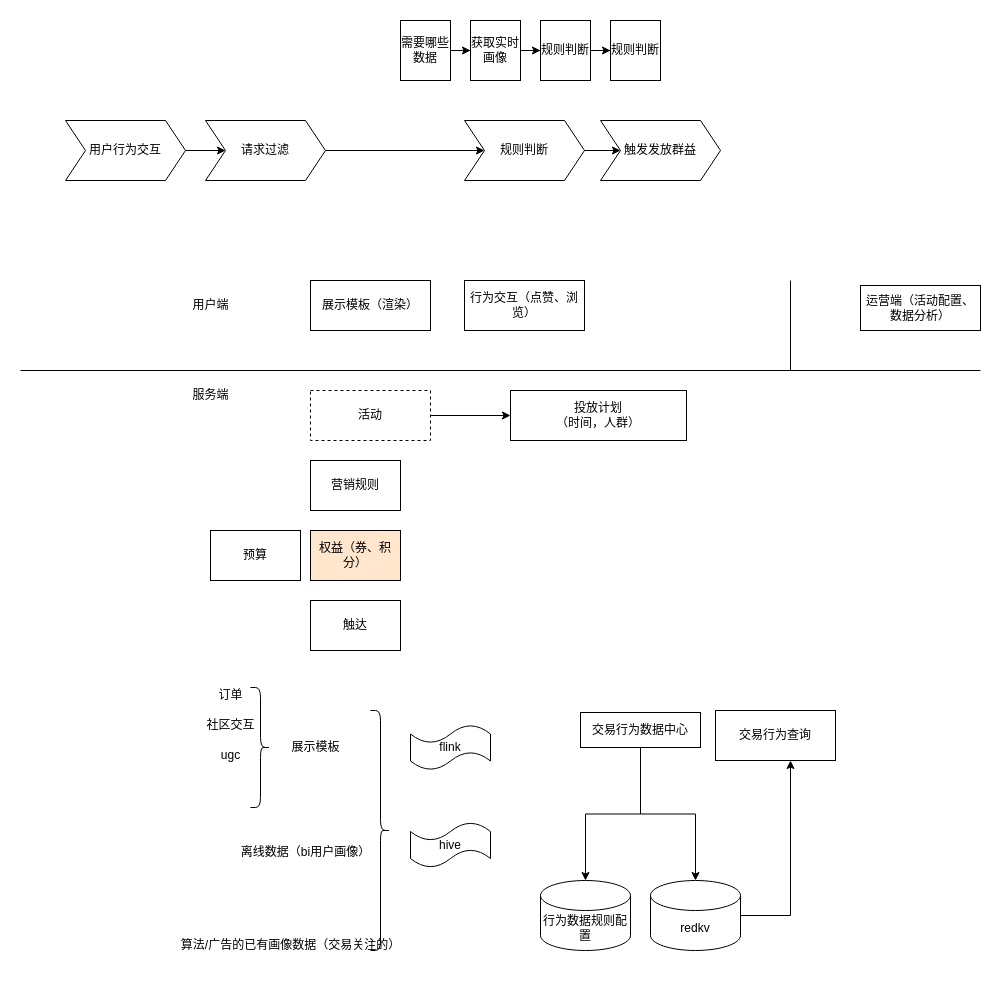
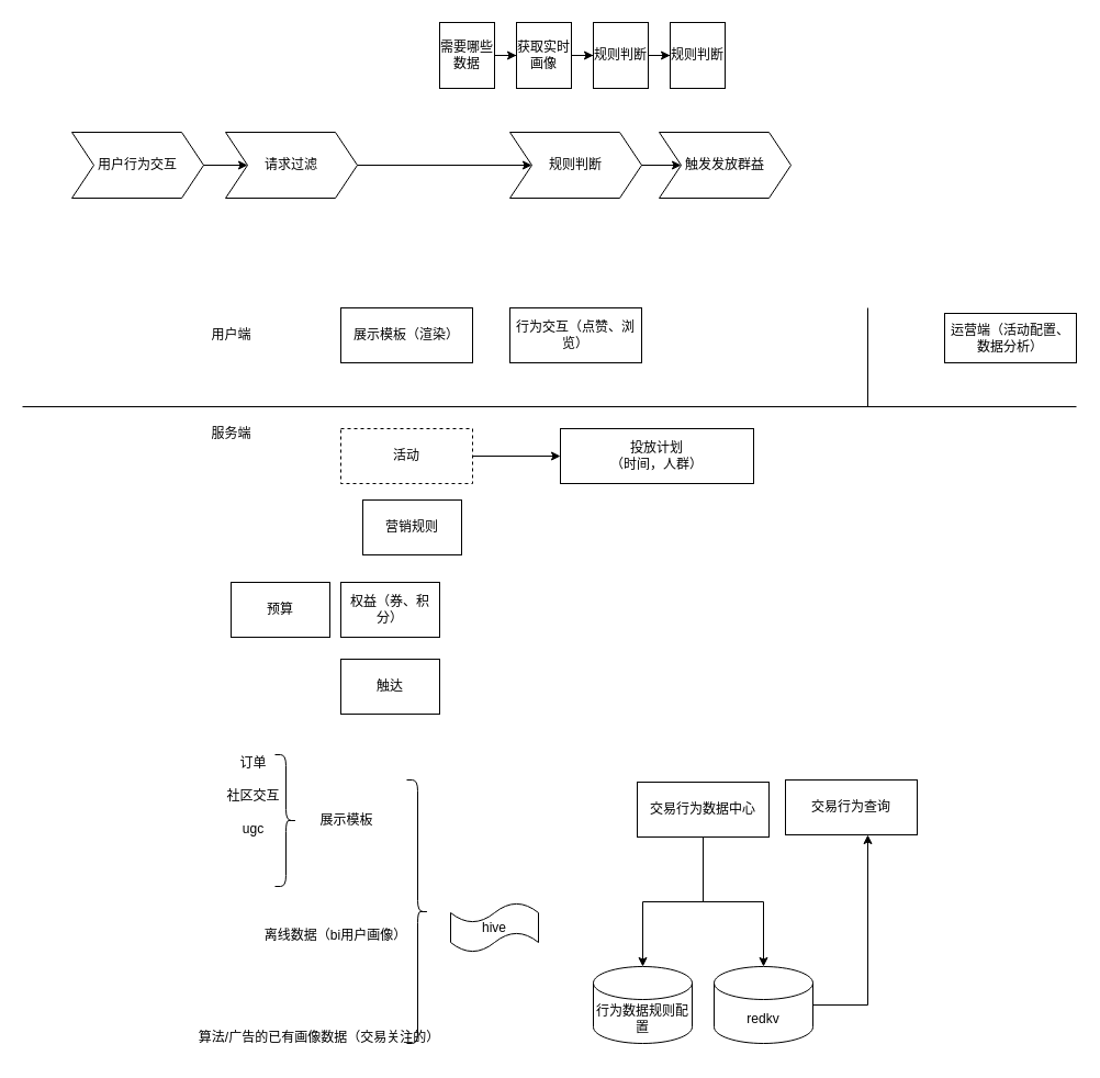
  <mxCell id="0" />
  <mxCell id="1" parent="0" />
  <mxCell id="2" value="" style="edgeStyle=orthogonalEdgeStyle;rounded=0;orthogonalLoop=1;jettySize=auto;html=1;" edge="1" parent="1" source="3" target="4"><mxGeometry relative="1" as="geometry" /></mxCell>
  <mxCell id="3" value="活动" style="rounded=0;whiteSpace=wrap;html=1;dashed=1;" vertex="1" parent="1"><mxGeometry x="310" y="390" width="120" height="50" as="geometry" /></mxCell>
  <mxCell id="4" value="投放计划&lt;div&gt;（时间，人群）&lt;/div&gt;" style="rounded=0;whiteSpace=wrap;html=1;" vertex="1" parent="1"><mxGeometry x="510" y="390" width="176" height="50" as="geometry" /></mxCell>
- <mxCell id="5" value="营销规则" style="rounded=0;whiteSpace=wrap;html=1;" vertex="1" parent="1"><mxGeometry x="310" y="460" width="90" height="50" as="geometry" /></mxCell>
- <mxCell id="6" value="权益（券、积分）" style="rounded=0;whiteSpace=wrap;html=1;fillColor=#ffe6cc;" vertex="1" parent="1"><mxGeometry x="310" y="530" width="90" height="50" as="geometry" /></mxCell>
+ <mxCell id="5" value="营销规则" style="rounded=0;whiteSpace=wrap;html=1;" vertex="1" parent="1"><mxGeometry x="330" y="455" width="90" height="50" as="geometry" /></mxCell>
+ <mxCell id="6" value="权益（券、积分）" style="rounded=0;whiteSpace=wrap;html=1;" vertex="1" parent="1"><mxGeometry x="310" y="530" width="90" height="50" as="geometry" /></mxCell>
  <mxCell id="7" value="触达" style="rounded=0;whiteSpace=wrap;html=1;" vertex="1" parent="1"><mxGeometry x="310" y="600" width="90" height="50" as="geometry" /></mxCell>
  <mxCell id="8" value="预算" style="rounded=0;whiteSpace=wrap;html=1;" vertex="1" parent="1"><mxGeometry x="210" y="530" width="90" height="50" as="geometry" /></mxCell>
  <mxCell id="9" value="展示模板（渲染）" style="rounded=0;whiteSpace=wrap;html=1;" vertex="1" parent="1"><mxGeometry x="310" y="280" width="120" height="50" as="geometry" /></mxCell>
  <mxCell id="10" value="" style="endArrow=none;html=1;rounded=0;" edge="1" parent="1"><mxGeometry width="50" height="50" relative="1" as="geometry"><mxPoint x="20" y="370" as="sourcePoint" /><mxPoint x="980" y="370" as="targetPoint" /></mxGeometry></mxCell>
  <mxCell id="11" value="行为交互（点赞、浏览）" style="rounded=0;whiteSpace=wrap;html=1;" vertex="1" parent="1"><mxGeometry x="464" y="280" width="120" height="50" as="geometry" /></mxCell>
  <mxCell id="12" value="用户端" style="text;html=1;align=center;verticalAlign=middle;resizable=0;points=[];autosize=1;strokeColor=none;fillColor=none;" vertex="1" parent="1"><mxGeometry x="180" y="290" width="60" height="30" as="geometry" /></mxCell>
  <mxCell id="13" value="服务端" style="text;html=1;align=center;verticalAlign=middle;resizable=0;points=[];autosize=1;strokeColor=none;fillColor=none;" vertex="1" parent="1"><mxGeometry x="180" y="380" width="60" height="30" as="geometry" /></mxCell>
  <mxCell id="14" value="运营端（活动配置、数据分析）" style="rounded=0;whiteSpace=wrap;html=1;" vertex="1" parent="1"><mxGeometry x="860" y="285" width="120" height="45" as="geometry" /></mxCell>
  <mxCell id="15" value="" style="endArrow=none;html=1;rounded=0;" edge="1" parent="1"><mxGeometry width="50" height="50" relative="1" as="geometry"><mxPoint x="790" y="370" as="sourcePoint" /><mxPoint x="790" y="280" as="targetPoint" /></mxGeometry></mxCell>
  <mxCell id="16" value="" style="edgeStyle=orthogonalEdgeStyle;rounded=0;orthogonalLoop=1;jettySize=auto;html=1;" edge="1" parent="1" source="18" target="31"><mxGeometry relative="1" as="geometry" /></mxCell>
  <mxCell id="17" value="" style="edgeStyle=orthogonalEdgeStyle;rounded=0;orthogonalLoop=1;jettySize=auto;html=1;" edge="1" parent="1" source="18" target="30"><mxGeometry relative="1" as="geometry"><mxPoint x="740" y="755" as="targetPoint" /></mxGeometry></mxCell>
- <mxCell id="18" value="交易行为数据中心" style="rounded=0;whiteSpace=wrap;html=1;" vertex="1" parent="1"><mxGeometry x="580" y="712" width="120" height="35" as="geometry" /></mxCell>
+ <mxCell id="18" value="交易行为数据中心" style="rounded=0;whiteSpace=wrap;html=1;" vertex="1" parent="1"><mxGeometry x="580" y="712" width="120" height="50" as="geometry" /></mxCell>
  <mxCell id="19" value="" style="shape=curlyBracket;whiteSpace=wrap;html=1;rounded=1;flipH=1;labelPosition=right;verticalLabelPosition=middle;align=left;verticalAlign=middle;" vertex="1" parent="1"><mxGeometry x="370" y="710" width="20" height="240" as="geometry" /></mxCell>
  <mxCell id="20" value="展示模板" style="text;html=1;align=center;verticalAlign=middle;resizable=0;points=[];autosize=1;strokeColor=none;fillColor=none;" vertex="1" parent="1"><mxGeometry x="280" y="732" width="70" height="30" as="geometry" /></mxCell>
  <mxCell id="21" value="" style="shape=curlyBracket;whiteSpace=wrap;html=1;rounded=1;flipH=1;labelPosition=right;verticalLabelPosition=middle;align=left;verticalAlign=middle;" vertex="1" parent="1"><mxGeometry x="250" y="687" width="20" height="120" as="geometry" /></mxCell>
  <mxCell id="22" value="订单" style="text;html=1;align=center;verticalAlign=middle;resizable=0;points=[];autosize=1;strokeColor=none;fillColor=none;" vertex="1" parent="1"><mxGeometry x="205" y="680" width="50" height="30" as="geometry" /></mxCell>
  <mxCell id="23" value="社区交互" style="text;html=1;align=center;verticalAlign=middle;resizable=0;points=[];autosize=1;strokeColor=none;fillColor=none;" vertex="1" parent="1"><mxGeometry x="195" y="710" width="70" height="30" as="geometry" /></mxCell>
  <mxCell id="24" value="ugc" style="text;html=1;align=center;verticalAlign=middle;resizable=0;points=[];autosize=1;strokeColor=none;fillColor=none;" vertex="1" parent="1"><mxGeometry x="210" y="740" width="40" height="30" as="geometry" /></mxCell>
  <mxCell id="25" value="离线数据（bi用户画像）" style="text;html=1;align=center;verticalAlign=middle;resizable=0;points=[];autosize=1;strokeColor=none;fillColor=none;" vertex="1" parent="1"><mxGeometry x="230" y="837" width="150" height="30" as="geometry" /></mxCell>
  <mxCell id="26" value="算法/广告的已有画像数据（交易关注的）" style="text;html=1;align=center;verticalAlign=middle;resizable=0;points=[];autosize=1;strokeColor=none;fillColor=none;" vertex="1" parent="1"><mxGeometry y="930" width="240" height="30" as="geometry" x="170" /></mxCell>
- <mxCell id="27" value="flink" style="shape=tape;whiteSpace=wrap;html=1;" vertex="1" parent="1"><mxGeometry x="410" y="724.5" width="80" height="45" as="geometry" /></mxCell>
  <mxCell id="28" value="hive" style="shape=tape;whiteSpace=wrap;html=1;" vertex="1" parent="1"><mxGeometry x="410" y="822" width="80" height="45" as="geometry" /></mxCell>
  <mxCell id="29" value="" style="edgeStyle=orthogonalEdgeStyle;rounded=0;orthogonalLoop=1;jettySize=auto;html=1;" edge="1" parent="1" source="30" target="32"><mxGeometry relative="1" as="geometry"><mxPoint x="820" y="915" as="targetPoint" /><Array as="points"><mxPoint x="790" y="915" /></Array></mxGeometry></mxCell>
  <mxCell id="30" value="redkv" style="shape=cylinder3;whiteSpace=wrap;html=1;boundedLbl=1;backgroundOutline=1;size=15;" vertex="1" parent="1"><mxGeometry x="650" y="880" width="90" height="70" as="geometry" /></mxCell>
  <mxCell id="31" value="行为数据规则配置" style="shape=cylinder3;whiteSpace=wrap;html=1;boundedLbl=1;backgroundOutline=1;size=15;" vertex="1" parent="1"><mxGeometry x="540" y="880" width="90" height="70" as="geometry" /></mxCell>
  <mxCell id="32" value="交易行为查询" style="rounded=0;whiteSpace=wrap;html=1;" vertex="1" parent="1"><mxGeometry x="715" y="710" width="120" height="50" as="geometry" /></mxCell>
  <mxCell id="33" value="" style="edgeStyle=orthogonalEdgeStyle;rounded=0;orthogonalLoop=1;jettySize=auto;html=1;" edge="1" parent="1" source="34" target="36"><mxGeometry relative="1" as="geometry" /></mxCell>
  <mxCell id="34" value="用户行为交互" style="shape=step;perimeter=stepPerimeter;whiteSpace=wrap;html=1;fixedSize=1;" vertex="1" parent="1"><mxGeometry x="65" y="120" width="120" height="60" as="geometry" /></mxCell>
  <mxCell id="35" value="" style="edgeStyle=orthogonalEdgeStyle;rounded=0;orthogonalLoop=1;jettySize=auto;html=1;" edge="1" parent="1" source="36" target="38"><mxGeometry relative="1" as="geometry" /></mxCell>
  <mxCell id="36" value="请求过滤" style="shape=step;perimeter=stepPerimeter;whiteSpace=wrap;html=1;fixedSize=1;" vertex="1" parent="1"><mxGeometry x="205" y="120" width="120" height="60" as="geometry" /></mxCell>
  <mxCell id="37" value="" style="edgeStyle=orthogonalEdgeStyle;rounded=0;orthogonalLoop=1;jettySize=auto;html=1;" edge="1" parent="1" source="38" target="39"><mxGeometry relative="1" as="geometry" /></mxCell>
  <mxCell id="38" value="规则判断" style="shape=step;perimeter=stepPerimeter;whiteSpace=wrap;html=1;fixedSize=1;" vertex="1" parent="1"><mxGeometry x="464" y="120" width="120" height="60" as="geometry" /></mxCell>
  <mxCell id="39" value="触发发放群益" style="shape=step;perimeter=stepPerimeter;whiteSpace=wrap;html=1;fixedSize=1;" vertex="1" parent="1"><mxGeometry x="600" y="120" width="120" height="60" as="geometry" /></mxCell>
  <mxCell id="40" value="" style="edgeStyle=orthogonalEdgeStyle;rounded=0;orthogonalLoop=1;jettySize=auto;html=1;" edge="1" parent="1" source="41" target="45"><mxGeometry relative="1" as="geometry" /></mxCell>
  <mxCell id="41" value="获取实时画像" style="rounded=0;whiteSpace=wrap;html=1;" vertex="1" parent="1"><mxGeometry x="470" y="20" width="50" height="60" as="geometry" /></mxCell>
  <mxCell id="42" value="" style="edgeStyle=orthogonalEdgeStyle;rounded=0;orthogonalLoop=1;jettySize=auto;html=1;" edge="1" parent="1" source="43" target="41"><mxGeometry relative="1" as="geometry" /></mxCell>
  <mxCell id="43" value="需要哪些数据" style="rounded=0;whiteSpace=wrap;html=1;" vertex="1" parent="1"><mxGeometry x="400" y="20" width="50" height="60" as="geometry" /></mxCell>
  <mxCell id="44" value="" style="edgeStyle=orthogonalEdgeStyle;rounded=0;orthogonalLoop=1;jettySize=auto;html=1;" edge="1" parent="1" source="45" target="46"><mxGeometry relative="1" as="geometry" /></mxCell>
  <mxCell id="45" value="规则判断" style="rounded=0;whiteSpace=wrap;html=1;" vertex="1" parent="1"><mxGeometry x="540" y="20" width="50" height="60" as="geometry" /></mxCell>
  <mxCell id="46" value="规则判断" style="rounded=0;whiteSpace=wrap;html=1;" vertex="1" parent="1"><mxGeometry x="610" y="20" width="50" height="60" as="geometry" /></mxCell>
